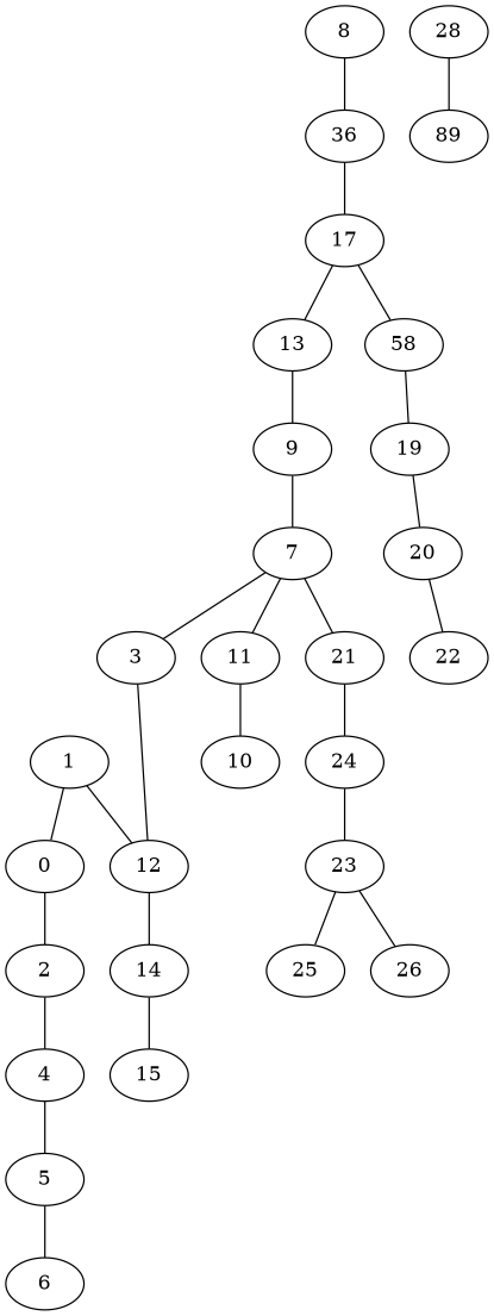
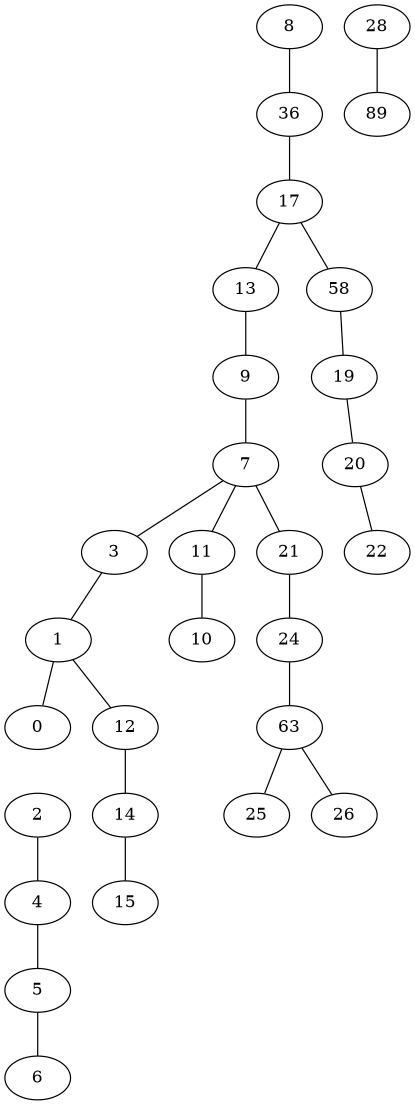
  graph {
    0
    2
    4
    5
    1
    12
    6
    3
    7
    11
    21
    10
    n13 [label=36]
    8
    17
    13
    n17 [label=58]
    9
    14
    15
    19
    20
    22
    24
-   23
+   23 [label=63]
    25
    26
    n28 [label=89]
    28
-   0 -- 2
    2 -- 4
    4 -- 5
    5 -- 6
    1 -- 0
    1 -- 12
    12 -- 14
-   3 -- 12
+   3 -- 1
    7 -- 3
    7 -- 11
    7 -- 21
    11 -- 10
    21 -- 24
    n13 -- 17
    8 -- n13
    17 -- 13
    17 -- n17
    13 -- 9
    n17 -- 19
    9 -- 7
    14 -- 15
    19 -- 20
    20 -- 22
    24 -- 23
    23 -- 25
    23 -- 26
    28 -- n28
  }
